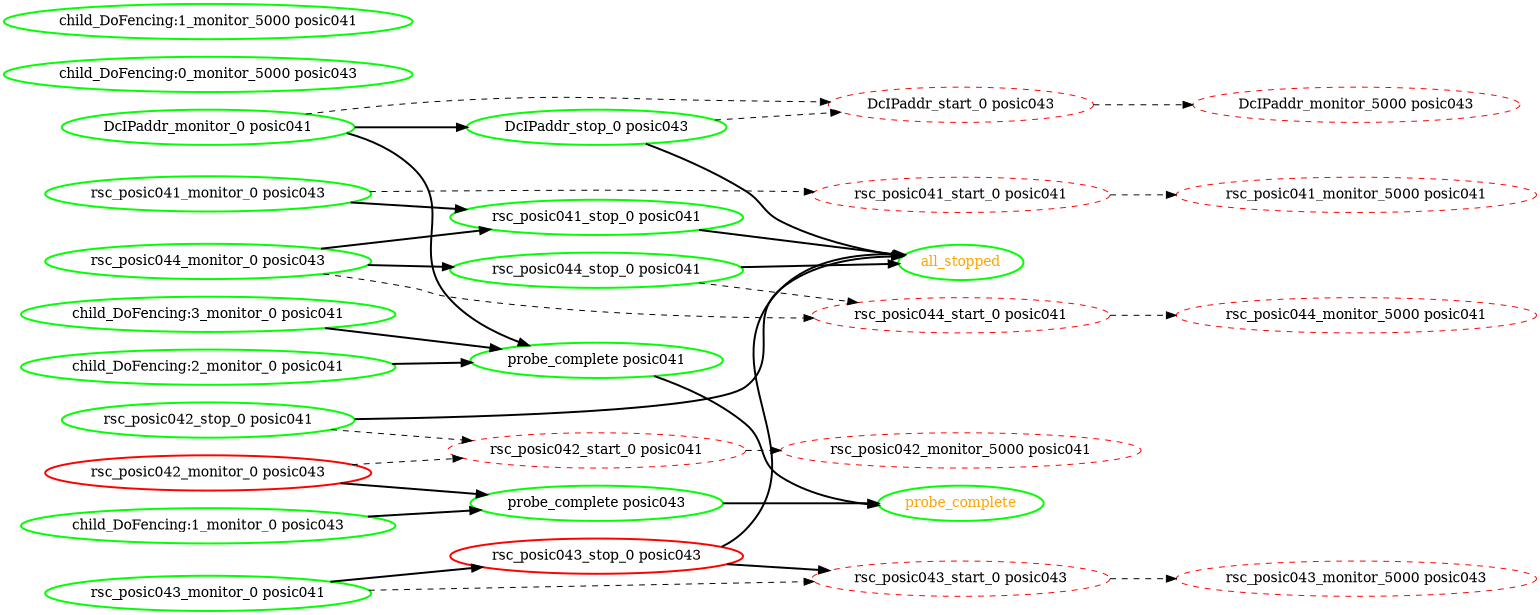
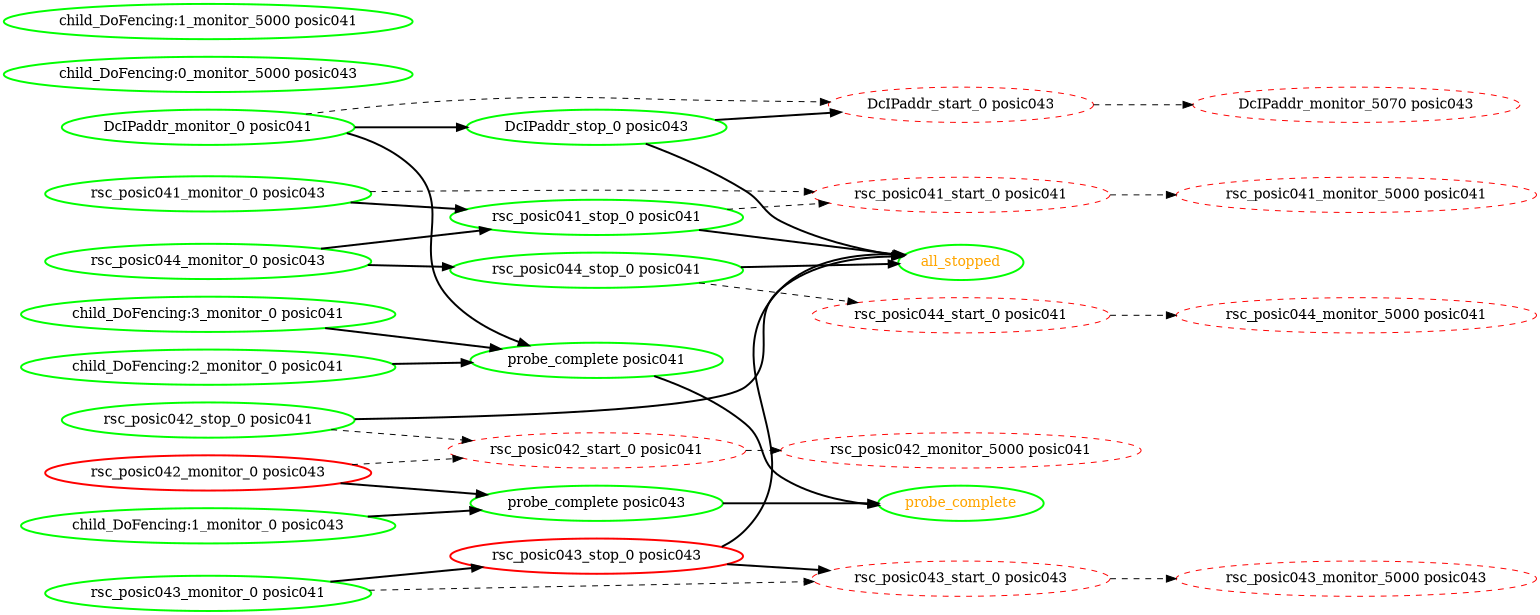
  digraph {
    rankdir=LR
    node [color=green fontcolor=black style=bold]
    edge [style=bold]
    "DcIPaddr_start_0 posic043" [color=red style=dashed]
    "DcIPaddr_monitor_0 posic041"
    "DcIPaddr_stop_0 posic043"
    "probe_complete posic041"
-   "DcIPaddr_monitor_5000 posic043" [color=red style=dashed]
+   "DcIPaddr_monitor_5000 posic043" [color=red style=dashed label="DcIPaddr_monitor_5070 posic043"]
    all_stopped [fontcolor=orange]
    probe_complete [fontcolor=orange]
    "child_DoFencing:0_monitor_5000 posic043"
    "child_DoFencing:1_monitor_0 posic043"
    "probe_complete posic043"
    "child_DoFencing:1_monitor_5000 posic041"
    "child_DoFencing:2_monitor_0 posic041"
    "child_DoFencing:3_monitor_0 posic041"
    "rsc_posic041_start_0 posic041" [color=red style=dashed]
    "rsc_posic041_monitor_0 posic043"
    "rsc_posic041_stop_0 posic041"
    "rsc_posic041_monitor_5000 posic041" [color=red style=dashed]
    "rsc_posic042_monitor_0 posic043" [color=red]
    "rsc_posic042_start_0 posic041" [color=red style=dashed]
    "rsc_posic042_monitor_5000 posic041" [color=red style=dashed]
    "rsc_posic042_stop_0 posic041"
    "rsc_posic043_start_0 posic043" [color=red style=dashed]
    "rsc_posic043_monitor_0 posic041"
    "rsc_posic043_stop_0 posic043" [color=red]
    "rsc_posic043_monitor_5000 posic043" [color=red style=dashed]
    "rsc_posic044_monitor_0 posic043"
    "rsc_posic044_start_0 posic041" [color=red style=dashed]
    "rsc_posic044_stop_0 posic041"
    "rsc_posic044_monitor_5000 posic041" [color=red style=dashed]
    "DcIPaddr_start_0 posic043" -> "DcIPaddr_monitor_5000 posic043" [style=dashed]
    "DcIPaddr_monitor_0 posic041" -> "DcIPaddr_start_0 posic043" [style=dashed]
    "DcIPaddr_monitor_0 posic041" -> "DcIPaddr_stop_0 posic043"
    "DcIPaddr_monitor_0 posic041" -> "probe_complete posic041"
-   "DcIPaddr_stop_0 posic043" -> "DcIPaddr_start_0 posic043" [style=dashed]
+   "DcIPaddr_stop_0 posic043" -> "DcIPaddr_start_0 posic043"
    "DcIPaddr_stop_0 posic043" -> all_stopped
    "probe_complete posic041" -> probe_complete
    "child_DoFencing:1_monitor_0 posic043" -> "probe_complete posic043"
    "probe_complete posic043" -> probe_complete
    "child_DoFencing:2_monitor_0 posic041" -> "probe_complete posic041"
    "child_DoFencing:3_monitor_0 posic041" -> "probe_complete posic041"
    "rsc_posic041_start_0 posic041" -> "rsc_posic041_monitor_5000 posic041" [style=dashed]
    "rsc_posic041_monitor_0 posic043" -> "rsc_posic041_start_0 posic041" [style=dashed]
    "rsc_posic041_monitor_0 posic043" -> "rsc_posic041_stop_0 posic041"
    "rsc_posic041_stop_0 posic041" -> all_stopped
+   "rsc_posic041_stop_0 posic041" -> "rsc_posic041_start_0 posic041" [style=dashed]
    "rsc_posic042_monitor_0 posic043" -> "probe_complete posic043"
    "rsc_posic042_monitor_0 posic043" -> "rsc_posic042_start_0 posic041" [style=dashed]
    "rsc_posic042_start_0 posic041" -> "rsc_posic042_monitor_5000 posic041" [style=dashed]
    "rsc_posic042_stop_0 posic041" -> all_stopped
    "rsc_posic042_stop_0 posic041" -> "rsc_posic042_start_0 posic041" [style=dashed]
    "rsc_posic043_start_0 posic043" -> "rsc_posic043_monitor_5000 posic043" [style=dashed]
    "rsc_posic043_monitor_0 posic041" -> "rsc_posic043_start_0 posic043" [style=dashed]
    "rsc_posic043_monitor_0 posic041" -> "rsc_posic043_stop_0 posic043"
    "rsc_posic043_stop_0 posic043" -> all_stopped
    "rsc_posic043_stop_0 posic043" -> "rsc_posic043_start_0 posic043"
    "rsc_posic044_monitor_0 posic043" -> "rsc_posic041_stop_0 posic041"
-   "rsc_posic044_monitor_0 posic043" -> "rsc_posic044_start_0 posic041" [style=dashed]
    "rsc_posic044_monitor_0 posic043" -> "rsc_posic044_stop_0 posic041"
    "rsc_posic044_start_0 posic041" -> "rsc_posic044_monitor_5000 posic041" [style=dashed]
    "rsc_posic044_stop_0 posic041" -> all_stopped
    "rsc_posic044_stop_0 posic041" -> "rsc_posic044_start_0 posic041" [style=dashed]
  }
